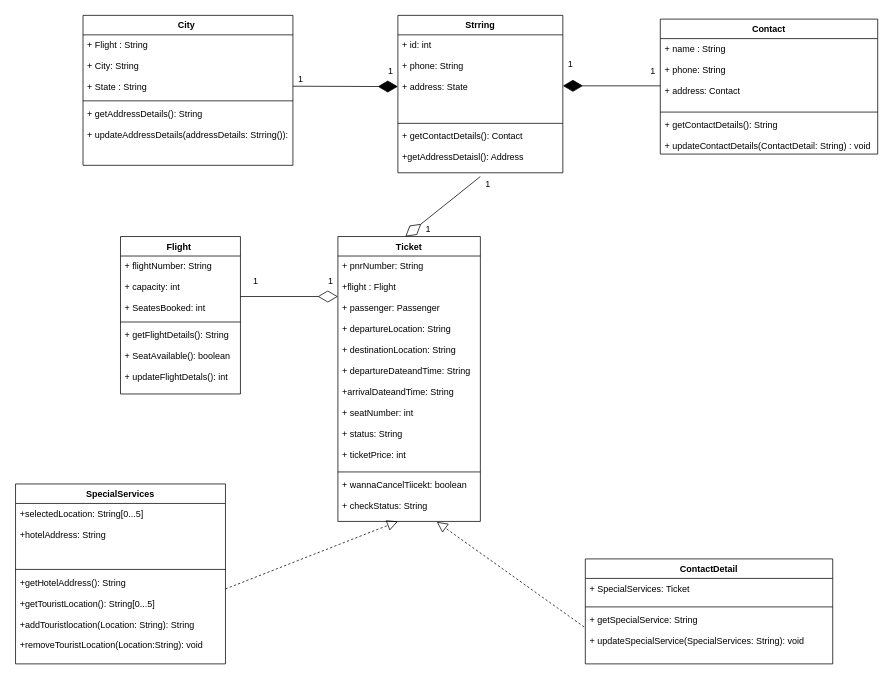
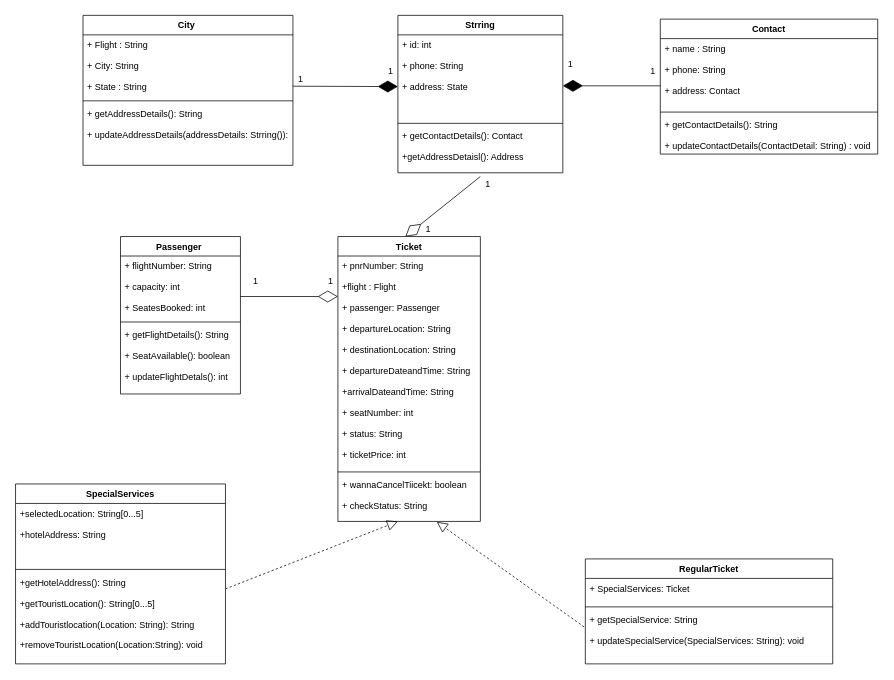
  <mxCell id="0" />
  <mxCell id="1" parent="0" />
  <mxCell id="2" value="Strring" style="swimlane;fontStyle=1;align=center;verticalAlign=top;childLayout=stackLayout;horizontal=1;startSize=26;horizontalStack=0;resizeParent=1;resizeParentMax=0;resizeLast=0;collapsible=1;marginBottom=0;" parent="1" vertex="1"><mxGeometry x="530" y="20" width="220" height="210" as="geometry" /></mxCell>
  <mxCell id="3" value="+ id: int&#10;&#10;+ phone: String&#10;&#10;+ address: State&#10;" style="text;strokeColor=none;fillColor=none;align=left;verticalAlign=top;spacingLeft=4;spacingRight=4;overflow=hidden;rotatable=0;points=[[0,0.5],[1,0.5]];portConstraint=eastwest;" parent="2" vertex="1"><mxGeometry y="26" width="220" height="114" as="geometry" /></mxCell>
  <mxCell id="4" value="" style="line;strokeWidth=1;fillColor=none;align=left;verticalAlign=middle;spacingTop=-1;spacingLeft=3;spacingRight=3;rotatable=0;labelPosition=right;points=[];portConstraint=eastwest;" parent="2" vertex="1"><mxGeometry y="140" width="220" height="8" as="geometry" /></mxCell>
  <mxCell id="5" value="+ getContactDetails(): Contact&#10;&#10;+getAddressDetaisl(): Address&#10;" style="text;strokeColor=none;fillColor=none;align=left;verticalAlign=top;spacingLeft=4;spacingRight=4;overflow=hidden;rotatable=0;points=[[0,0.5],[1,0.5]];portConstraint=eastwest;" parent="2" vertex="1"><mxGeometry y="148" width="220" height="62" as="geometry" /></mxCell>
  <mxCell id="6" value="City " style="swimlane;fontStyle=1;align=center;verticalAlign=top;childLayout=stackLayout;horizontal=1;startSize=26;horizontalStack=0;resizeParent=1;resizeParentMax=0;resizeLast=0;collapsible=1;marginBottom=0;" parent="1" vertex="1"><mxGeometry x="110" y="20" width="280" height="200" as="geometry" /></mxCell>
  <mxCell id="7" value="+ Flight : String&#10;&#10;+ City: String&#10;&#10;+ State : String" style="text;strokeColor=none;fillColor=none;align=left;verticalAlign=top;spacingLeft=4;spacingRight=4;overflow=hidden;rotatable=0;points=[[0,0.5],[1,0.5]];portConstraint=eastwest;" parent="6" vertex="1"><mxGeometry y="26" width="280" height="84" as="geometry" /></mxCell>
  <mxCell id="8" value="" style="line;strokeWidth=1;fillColor=none;align=left;verticalAlign=middle;spacingTop=-1;spacingLeft=3;spacingRight=3;rotatable=0;labelPosition=right;points=[];portConstraint=eastwest;" parent="6" vertex="1"><mxGeometry y="110" width="280" height="8" as="geometry" /></mxCell>
  <mxCell id="9" value="+ getAddressDetails(): String&#10;&#10;+ updateAddressDetails(addressDetails: Strring()): void" style="text;strokeColor=none;fillColor=none;align=left;verticalAlign=top;spacingLeft=4;spacingRight=4;overflow=hidden;rotatable=0;points=[[0,0.5],[1,0.5]];portConstraint=eastwest;" parent="6" vertex="1"><mxGeometry y="118" width="280" height="82" as="geometry" /></mxCell>
  <mxCell id="10" value="Contact" style="swimlane;fontStyle=1;align=center;verticalAlign=top;childLayout=stackLayout;horizontal=1;startSize=26;horizontalStack=0;resizeParent=1;resizeParentMax=0;resizeLast=0;collapsible=1;marginBottom=0;" parent="1" vertex="1"><mxGeometry x="880" y="25" width="290" height="180" as="geometry" /></mxCell>
  <mxCell id="11" value="+ name : String &#10;&#10;+ phone: String&#10;&#10;+ address: Contact" style="text;strokeColor=none;fillColor=none;align=left;verticalAlign=top;spacingLeft=4;spacingRight=4;overflow=hidden;rotatable=0;points=[[0,0.5],[1,0.5]];portConstraint=eastwest;" parent="10" vertex="1"><mxGeometry y="26" width="290" height="94" as="geometry" /></mxCell>
  <mxCell id="12" value="" style="line;strokeWidth=1;fillColor=none;align=left;verticalAlign=middle;spacingTop=-1;spacingLeft=3;spacingRight=3;rotatable=0;labelPosition=right;points=[];portConstraint=eastwest;" parent="10" vertex="1"><mxGeometry y="120" width="290" height="8" as="geometry" /></mxCell>
  <mxCell id="13" value="+ getContactDetails(): String&#10;&#10;+ updateContactDetails(ContactDetail: String) : void" style="text;strokeColor=none;fillColor=none;align=left;verticalAlign=top;spacingLeft=4;spacingRight=4;overflow=hidden;rotatable=0;points=[[0,0.5],[1,0.5]];portConstraint=eastwest;" parent="10" vertex="1"><mxGeometry y="128" width="290" height="52" as="geometry" /></mxCell>
- <mxCell id="14" value="Flight " style="swimlane;fontStyle=1;align=center;verticalAlign=top;childLayout=stackLayout;horizontal=1;startSize=26;horizontalStack=0;resizeParent=1;resizeParentMax=0;resizeLast=0;collapsible=1;marginBottom=0;" parent="1" vertex="1"><mxGeometry x="160" y="315" width="160" height="210" as="geometry" /></mxCell>
+ <mxCell id="14" value="Passenger " style="swimlane;fontStyle=1;align=center;verticalAlign=top;childLayout=stackLayout;horizontal=1;startSize=26;horizontalStack=0;resizeParent=1;resizeParentMax=0;resizeLast=0;collapsible=1;marginBottom=0;" parent="1" vertex="1"><mxGeometry x="160" y="315" width="160" height="210" as="geometry" /></mxCell>
  <mxCell id="15" value="+ flightNumber: String&#10;&#10;+ capacity: int&#10;&#10;+ SeatesBooked: int" style="text;strokeColor=none;fillColor=none;align=left;verticalAlign=top;spacingLeft=4;spacingRight=4;overflow=hidden;rotatable=0;points=[[0,0.5],[1,0.5]];portConstraint=eastwest;" parent="14" vertex="1"><mxGeometry y="26" width="160" height="84" as="geometry" /></mxCell>
  <mxCell id="16" value="" style="line;strokeWidth=1;fillColor=none;align=left;verticalAlign=middle;spacingTop=-1;spacingLeft=3;spacingRight=3;rotatable=0;labelPosition=right;points=[];portConstraint=eastwest;" parent="14" vertex="1"><mxGeometry y="110" width="160" height="8" as="geometry" /></mxCell>
  <mxCell id="17" value="+ getFlightDetails(): String&#10;&#10;+ SeatAvailable(): boolean&#10;&#10;+ updateFlightDetals(): int " style="text;strokeColor=none;fillColor=none;align=left;verticalAlign=top;spacingLeft=4;spacingRight=4;overflow=hidden;rotatable=0;points=[[0,0.5],[1,0.5]];portConstraint=eastwest;" parent="14" vertex="1"><mxGeometry y="118" width="160" height="92" as="geometry" /></mxCell>
  <mxCell id="18" value="Ticket" style="swimlane;fontStyle=1;align=center;verticalAlign=top;childLayout=stackLayout;horizontal=1;startSize=26;horizontalStack=0;resizeParent=1;resizeParentMax=0;resizeLast=0;collapsible=1;marginBottom=0;" parent="1" vertex="1"><mxGeometry x="450" y="315" width="190" height="380" as="geometry" /></mxCell>
  <mxCell id="19" value="+ pnrNumber: String&#10;&#10;+flight : Flight&#10;&#10;+ passenger: Passenger&#10;&#10;+ departureLocation: String&#10;&#10;+ destinationLocation: String&#10;&#10;+ departureDateandTime: String&#10;&#10;+arrivalDateandTime: String&#10;&#10;+ seatNumber: int&#10;&#10;+ status: String&#10;&#10;+ ticketPrice: int&#10;" style="text;strokeColor=none;fillColor=none;align=left;verticalAlign=top;spacingLeft=4;spacingRight=4;overflow=hidden;rotatable=0;points=[[0,0.5],[1,0.5]];portConstraint=eastwest;" parent="18" vertex="1"><mxGeometry y="26" width="190" height="284" as="geometry" /></mxCell>
  <mxCell id="20" value="" style="line;strokeWidth=1;fillColor=none;align=left;verticalAlign=middle;spacingTop=-1;spacingLeft=3;spacingRight=3;rotatable=0;labelPosition=right;points=[];portConstraint=eastwest;" parent="18" vertex="1"><mxGeometry y="310" width="190" height="8" as="geometry" /></mxCell>
  <mxCell id="21" value="+ wannaCancelTiicekt: boolean&#10;&#10;+ checkStatus: String&#10;" style="text;strokeColor=none;fillColor=none;align=left;verticalAlign=top;spacingLeft=4;spacingRight=4;overflow=hidden;rotatable=0;points=[[0,0.5],[1,0.5]];portConstraint=eastwest;" parent="18" vertex="1"><mxGeometry y="318" width="190" height="62" as="geometry" /></mxCell>
  <mxCell id="22" value="SpecialServices" style="swimlane;fontStyle=1;align=center;verticalAlign=top;childLayout=stackLayout;horizontal=1;startSize=26;horizontalStack=0;resizeParent=1;resizeParentMax=0;resizeLast=0;collapsible=1;marginBottom=0;" parent="1" vertex="1"><mxGeometry x="20" y="645" width="280" height="240" as="geometry" /></mxCell>
  <mxCell id="23" value="+selectedLocation: String[0...5]&#10;&#10;+hotelAddress: String&#10;&#10;&#10;" style="text;strokeColor=none;fillColor=none;align=left;verticalAlign=top;spacingLeft=4;spacingRight=4;overflow=hidden;rotatable=0;points=[[0,0.5],[1,0.5]];portConstraint=eastwest;" parent="22" vertex="1"><mxGeometry y="26" width="280" height="84" as="geometry" /></mxCell>
  <mxCell id="24" value="" style="line;strokeWidth=1;fillColor=none;align=left;verticalAlign=middle;spacingTop=-1;spacingLeft=3;spacingRight=3;rotatable=0;labelPosition=right;points=[];portConstraint=eastwest;" parent="22" vertex="1"><mxGeometry y="110" width="280" height="8" as="geometry" /></mxCell>
  <mxCell id="25" value="+getHotelAddress(): String&#10;&#10;+getTouristLocation(): String[0...5]&#10;&#10;+addTouristlocation(Location: String): String&#10;&#10;+removeTouristLocation(Location:String): void" style="text;strokeColor=none;fillColor=none;align=left;verticalAlign=top;spacingLeft=4;spacingRight=4;overflow=hidden;rotatable=0;points=[[0,0.5],[1,0.5]];portConstraint=eastwest;" parent="22" vertex="1"><mxGeometry y="118" width="280" height="122" as="geometry" /></mxCell>
- <mxCell id="26" value="ContactDetail" style="swimlane;fontStyle=1;align=center;verticalAlign=top;childLayout=stackLayout;horizontal=1;startSize=26;horizontalStack=0;resizeParent=1;resizeParentMax=0;resizeLast=0;collapsible=1;marginBottom=0;" parent="1" vertex="1"><mxGeometry x="780" y="745" width="330" height="140" as="geometry" /></mxCell>
+ <mxCell id="26" value="RegularTicket" style="swimlane;fontStyle=1;align=center;verticalAlign=top;childLayout=stackLayout;horizontal=1;startSize=26;horizontalStack=0;resizeParent=1;resizeParentMax=0;resizeLast=0;collapsible=1;marginBottom=0;" parent="1" vertex="1"><mxGeometry x="780" y="745" width="330" height="140" as="geometry" /></mxCell>
  <mxCell id="27" value="+ SpecialServices: Ticket" style="text;strokeColor=none;fillColor=none;align=left;verticalAlign=top;spacingLeft=4;spacingRight=4;overflow=hidden;rotatable=0;points=[[0,0.5],[1,0.5]];portConstraint=eastwest;" parent="26" vertex="1"><mxGeometry y="26" width="330" height="34" as="geometry" /></mxCell>
  <mxCell id="28" value="" style="line;strokeWidth=1;fillColor=none;align=left;verticalAlign=middle;spacingTop=-1;spacingLeft=3;spacingRight=3;rotatable=0;labelPosition=right;points=[];portConstraint=eastwest;" parent="26" vertex="1"><mxGeometry y="60" width="330" height="8" as="geometry" /></mxCell>
  <mxCell id="29" value="+ getSpecialService: String&#10;&#10;+ updateSpecialService(SpecialServices: String): void" style="text;strokeColor=none;fillColor=none;align=left;verticalAlign=top;spacingLeft=4;spacingRight=4;overflow=hidden;rotatable=0;points=[[0,0.5],[1,0.5]];portConstraint=eastwest;" parent="26" vertex="1"><mxGeometry y="68" width="330" height="72" as="geometry" /></mxCell>
  <mxCell id="30" value="" style="endArrow=diamondThin;endFill=1;endSize=24;html=1;" parent="1" edge="1"><mxGeometry width="160" relative="1" as="geometry"><mxPoint x="390" y="114.5" as="sourcePoint" /><mxPoint x="530" y="115" as="targetPoint" /></mxGeometry></mxCell>
  <mxCell id="31" value="1" style="text;html=1;align=center;verticalAlign=middle;resizable=0;points=[];autosize=1;strokeColor=none;" parent="1" vertex="1"><mxGeometry x="390" y="95" width="20" height="20" as="geometry" /></mxCell>
  <mxCell id="32" value="1" style="text;html=1;align=center;verticalAlign=middle;resizable=0;points=[];autosize=1;strokeColor=none;" parent="1" vertex="1"><mxGeometry x="510" width="20" height="20" as="geometry" y="85" /></mxCell>
  <mxCell id="33" value="" style="endArrow=diamondThin;endFill=1;endSize=24;html=1;" parent="1" edge="1"><mxGeometry width="160" relative="1" as="geometry"><mxPoint x="880" y="114" as="sourcePoint" /><mxPoint x="750" y="114" as="targetPoint" /></mxGeometry></mxCell>
  <mxCell id="34" value="1" style="text;html=1;align=center;verticalAlign=middle;resizable=0;points=[];autosize=1;strokeColor=none;" parent="1" vertex="1"><mxGeometry x="750" y="75" width="20" height="20" as="geometry" /></mxCell>
  <mxCell id="35" value="1" style="text;html=1;align=center;verticalAlign=middle;resizable=0;points=[];autosize=1;strokeColor=none;" parent="1" vertex="1"><mxGeometry x="860" width="20" height="20" as="geometry" y="85" /></mxCell>
  <mxCell id="36" value="" style="endArrow=diamondThin;endFill=0;endSize=24;html=1;" parent="1" edge="1"><mxGeometry width="160" relative="1" as="geometry"><mxPoint x="320" y="395" as="sourcePoint" /><mxPoint x="450" y="395" as="targetPoint" /></mxGeometry></mxCell>
  <mxCell id="37" value="1" style="text;html=1;align=center;verticalAlign=middle;resizable=0;points=[];autosize=1;strokeColor=none;" parent="1" vertex="1"><mxGeometry x="330" y="365" width="20" height="20" as="geometry" /></mxCell>
  <mxCell id="38" value="1" style="text;html=1;align=center;verticalAlign=middle;resizable=0;points=[];autosize=1;strokeColor=none;" parent="1" vertex="1"><mxGeometry x="430" y="365" width="20" height="20" as="geometry" /></mxCell>
  <mxCell id="39" value="" style="endArrow=block;dashed=1;endFill=0;endSize=12;html=1;" parent="1" edge="1"><mxGeometry width="160" relative="1" as="geometry"><mxPoint x="300" y="785" as="sourcePoint" /><mxPoint x="530" y="695" as="targetPoint" /></mxGeometry></mxCell>
  <mxCell id="40" value="" style="endArrow=block;dashed=1;endFill=0;endSize=12;html=1;exitX=-0.005;exitY=0.315;exitDx=0;exitDy=0;exitPerimeter=0;entryX=0.694;entryY=1.01;entryDx=0;entryDy=0;entryPerimeter=0;" parent="1" source="29" target="21" edge="1"><mxGeometry width="160" relative="1" as="geometry"><mxPoint x="640" y="855" as="sourcePoint" /><mxPoint x="800" y="855" as="targetPoint" /></mxGeometry></mxCell>
  <mxCell id="41" value="" style="endArrow=diamondThin;endFill=0;endSize=24;html=1;" parent="1" edge="1"><mxGeometry width="160" relative="1" as="geometry"><mxPoint x="640" y="235" as="sourcePoint" /><mxPoint x="540" y="315" as="targetPoint" /></mxGeometry></mxCell>
  <mxCell id="42" value="1" style="text;html=1;align=center;verticalAlign=middle;resizable=0;points=[];autosize=1;strokeColor=none;" parent="1" vertex="1"><mxGeometry x="640" y="235" width="20" height="20" as="geometry" /></mxCell>
  <mxCell id="43" value="1" style="text;html=1;align=center;verticalAlign=middle;resizable=0;points=[];autosize=1;strokeColor=none;" parent="1" vertex="1"><mxGeometry x="560" y="295" width="20" height="20" as="geometry" /></mxCell>
